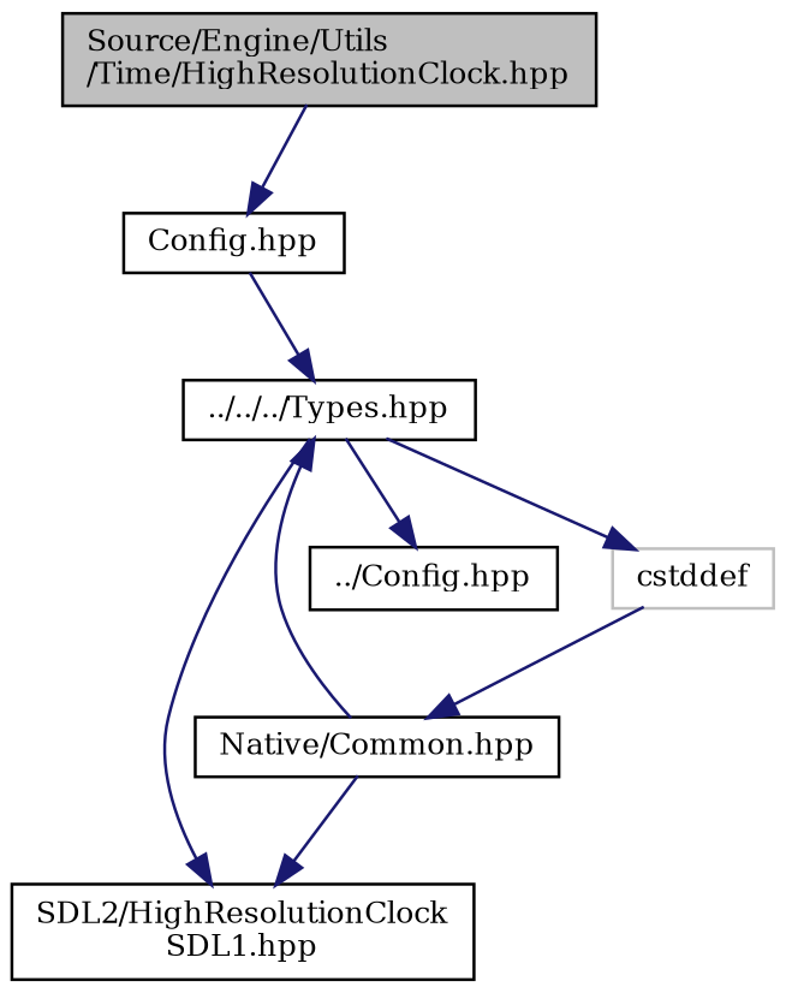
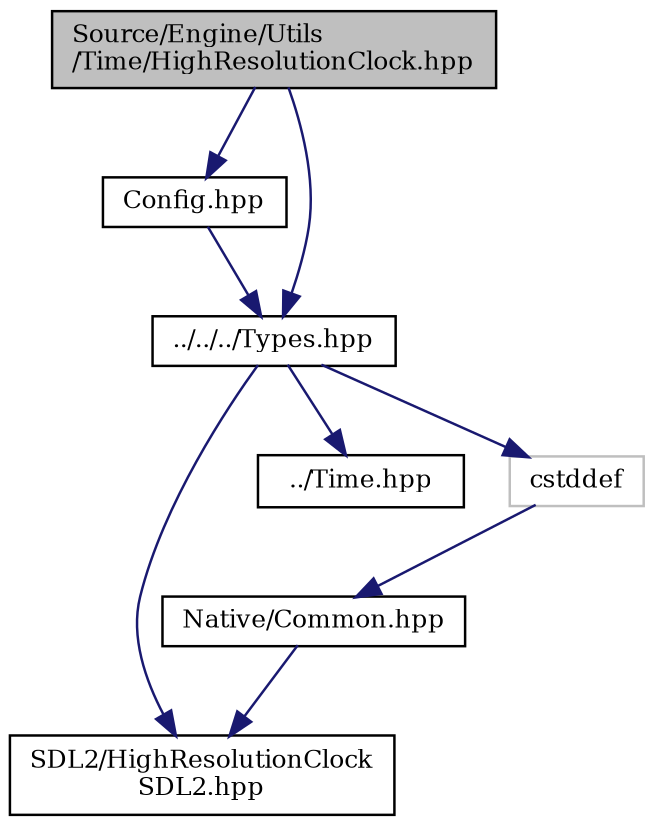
  digraph {
    fontname="DejaVu Serif"
    node [color=black fillcolor=white fontname="DejaVu Serif" fontsize=10 shape=record style=filled]
    edge [color=midnightblue fontname="DejaVu Serif" fontsize=10 labelfontname=Helvetica labelfontsize=10 style=solid]
    n1 [fillcolor=grey75 fontcolor=black height=0.2 label="Source/Engine/Utils\l/Time/HighResolutionClock.hpp" width=0.4]
    n2 [height=0.2 label="Config.hpp" width=0.4]
    n3 [height=0.2 label="Native/Common.hpp" width=0.4]
    n4 [height=0.2 label="../../../Types.hpp" width=0.4]
-   n5 [height=0.2 label="SDL2/HighResolutionClock\lSDL1.hpp" width=0.4]
-   n6 [height=0.2 label="../Config.hpp" width=0.4]
+   n5 [height=0.2 label="SDL2/HighResolutionClock\lSDL2.hpp" width=0.4]
+   n6 [height=0.2 label="../Time.hpp" width=0.4]
    n7 [color=grey75 height=0.2 label=cstddef width=0.4]
    n1 -> n2
    n2 -> n4
-   n3 -> n4
+   n1 -> n4
    n3 -> n5
    n4 -> n5
    n4 -> n6
    n4 -> n7
    n7 -> n3
  }
